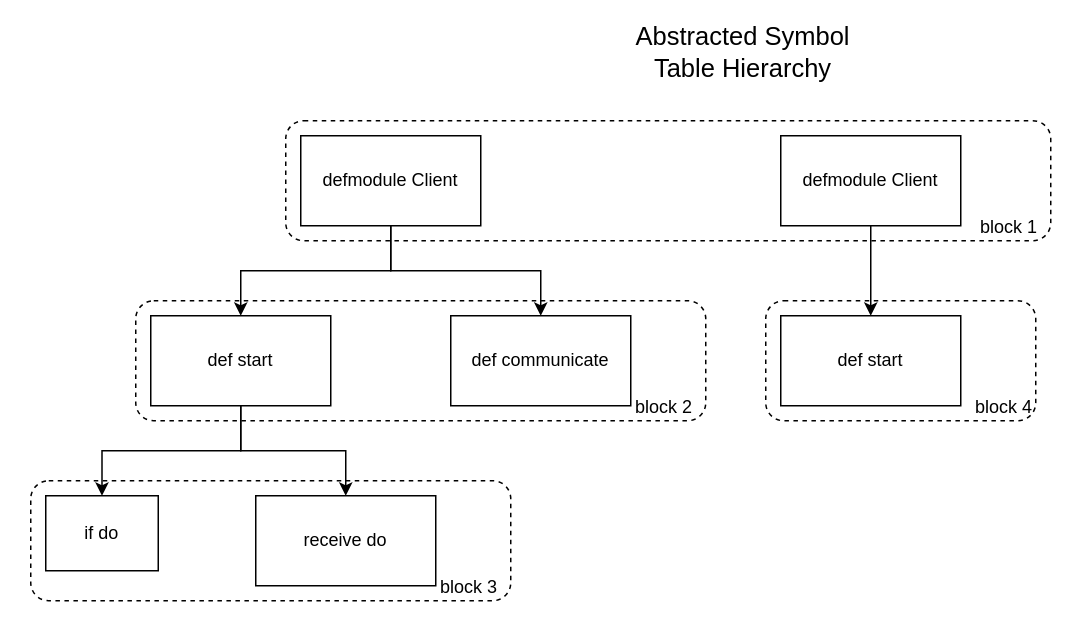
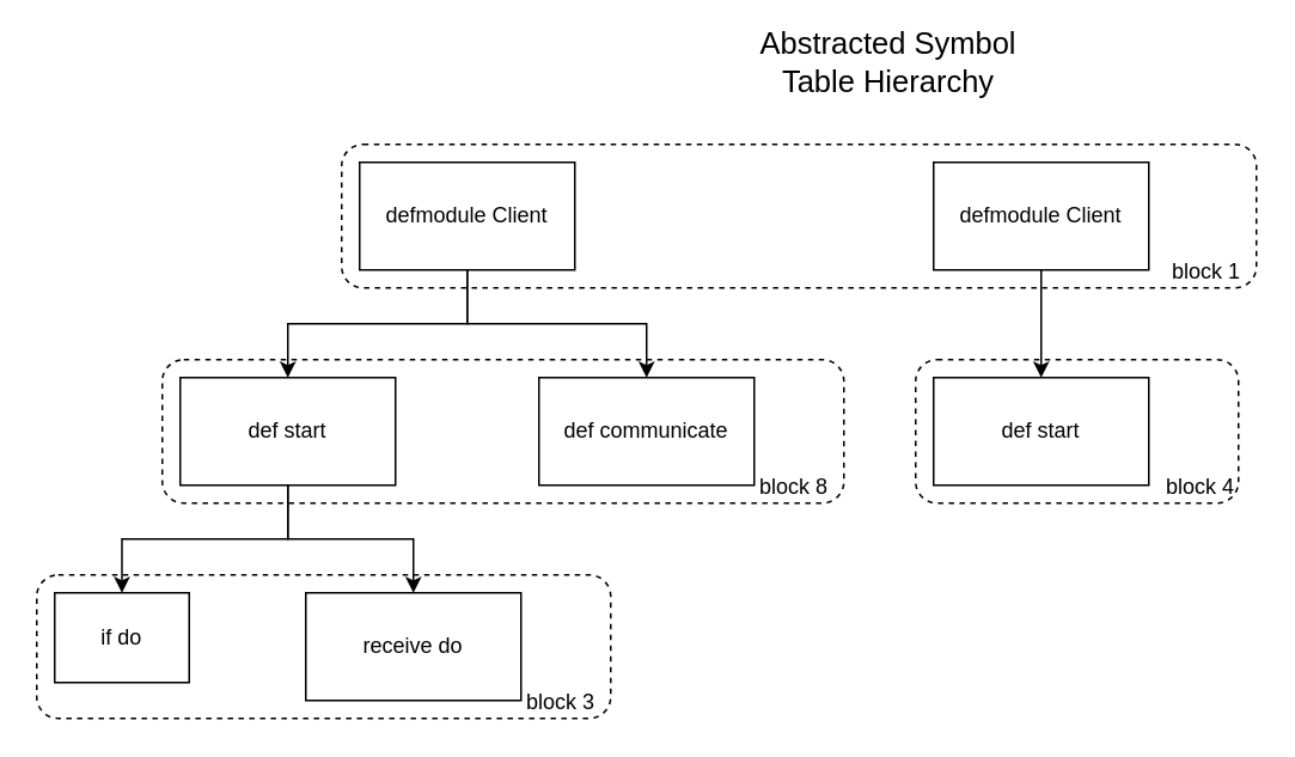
  <mxCell id="0" />
  <mxCell id="1" parent="0" />
  <mxCell id="2" value="block 4" style="rounded=1;whiteSpace=wrap;html=1;dashed=1;verticalAlign=bottom;align=right;" vertex="1" parent="1"><mxGeometry x="510" y="200" width="180" height="80" as="geometry" /></mxCell>
  <mxCell id="3" value="block 3&amp;nbsp;&amp;nbsp;" style="rounded=1;whiteSpace=wrap;html=1;dashed=1;verticalAlign=bottom;align=right;" vertex="1" parent="1"><mxGeometry y="320" width="320" height="80" as="geometry" x="20" /></mxCell>
- <mxCell id="4" value="block 2&amp;nbsp;&amp;nbsp;" style="rounded=1;whiteSpace=wrap;html=1;dashed=1;verticalAlign=bottom;align=right;" vertex="1" parent="1"><mxGeometry x="90" y="200" width="380" height="80" as="geometry" /></mxCell>
+ <mxCell id="4" value="block 8&amp;nbsp;&amp;nbsp;" style="rounded=1;whiteSpace=wrap;html=1;dashed=1;verticalAlign=bottom;align=right;" vertex="1" parent="1"><mxGeometry x="90" y="200" width="380" height="80" as="geometry" /></mxCell>
  <mxCell id="5" value="block 1&amp;nbsp;&amp;nbsp;" style="rounded=1;whiteSpace=wrap;html=1;dashed=1;verticalAlign=bottom;align=right;" vertex="1" parent="1"><mxGeometry x="190" y="80" width="510" height="80" as="geometry" /></mxCell>
  <mxCell id="6" value="Abstracted Symbol Table Hierarchy" style="text;html=1;align=center;verticalAlign=middle;whiteSpace=wrap;rounded=0;fontSize=17;" vertex="1" parent="1"><mxGeometry x="415" y="20" width="160" height="30" as="geometry" /></mxCell>
  <mxCell id="7" value="" style="edgeStyle=orthogonalEdgeStyle;rounded=0;orthogonalLoop=1;jettySize=auto;html=1;" edge="1" parent="1" source="9" target="12"><mxGeometry relative="1" as="geometry" /></mxCell>
  <mxCell id="8" value="" style="edgeStyle=orthogonalEdgeStyle;rounded=0;orthogonalLoop=1;jettySize=auto;html=1;" edge="1" parent="1" source="9" target="13"><mxGeometry relative="1" as="geometry" /></mxCell>
  <mxCell id="9" value="defmodule Client" style="rounded=0;whiteSpace=wrap;html=1;" vertex="1" parent="1"><mxGeometry x="200" y="90" width="120" height="60" as="geometry" /></mxCell>
  <mxCell id="10" value="" style="edgeStyle=orthogonalEdgeStyle;rounded=0;orthogonalLoop=1;jettySize=auto;html=1;" edge="1" parent="1" source="12" target="14"><mxGeometry relative="1" as="geometry" /></mxCell>
  <mxCell id="11" value="" style="edgeStyle=orthogonalEdgeStyle;rounded=0;orthogonalLoop=1;jettySize=auto;html=1;" edge="1" parent="1" source="12" target="15"><mxGeometry relative="1" as="geometry" /></mxCell>
  <mxCell id="12" value="def start" style="rounded=0;whiteSpace=wrap;html=1;" vertex="1" parent="1"><mxGeometry x="100" y="210" width="120" height="60" as="geometry" /></mxCell>
  <mxCell id="13" value="def communicate" style="rounded=0;whiteSpace=wrap;html=1;" vertex="1" parent="1"><mxGeometry x="300" y="210" width="120" height="60" as="geometry" /></mxCell>
  <mxCell id="14" value="receive do" style="rounded=0;whiteSpace=wrap;html=1;" vertex="1" parent="1"><mxGeometry x="170" y="330" width="120" height="60" as="geometry" /></mxCell>
  <mxCell id="15" value="if do" style="rounded=0;whiteSpace=wrap;html=1;" vertex="1" parent="1"><mxGeometry x="30" y="330" width="75" height="50" as="geometry" /></mxCell>
  <mxCell id="16" value="" style="edgeStyle=orthogonalEdgeStyle;rounded=0;orthogonalLoop=1;jettySize=auto;html=1;" edge="1" parent="1" source="17" target="18"><mxGeometry relative="1" as="geometry" /></mxCell>
  <mxCell id="17" value="defmodule Client" style="rounded=0;whiteSpace=wrap;html=1;" vertex="1" parent="1"><mxGeometry x="520" y="90" width="120" height="60" as="geometry" /></mxCell>
  <mxCell id="18" value="def start" style="rounded=0;whiteSpace=wrap;html=1;" vertex="1" parent="1"><mxGeometry x="520" y="210" width="120" height="60" as="geometry" /></mxCell>
